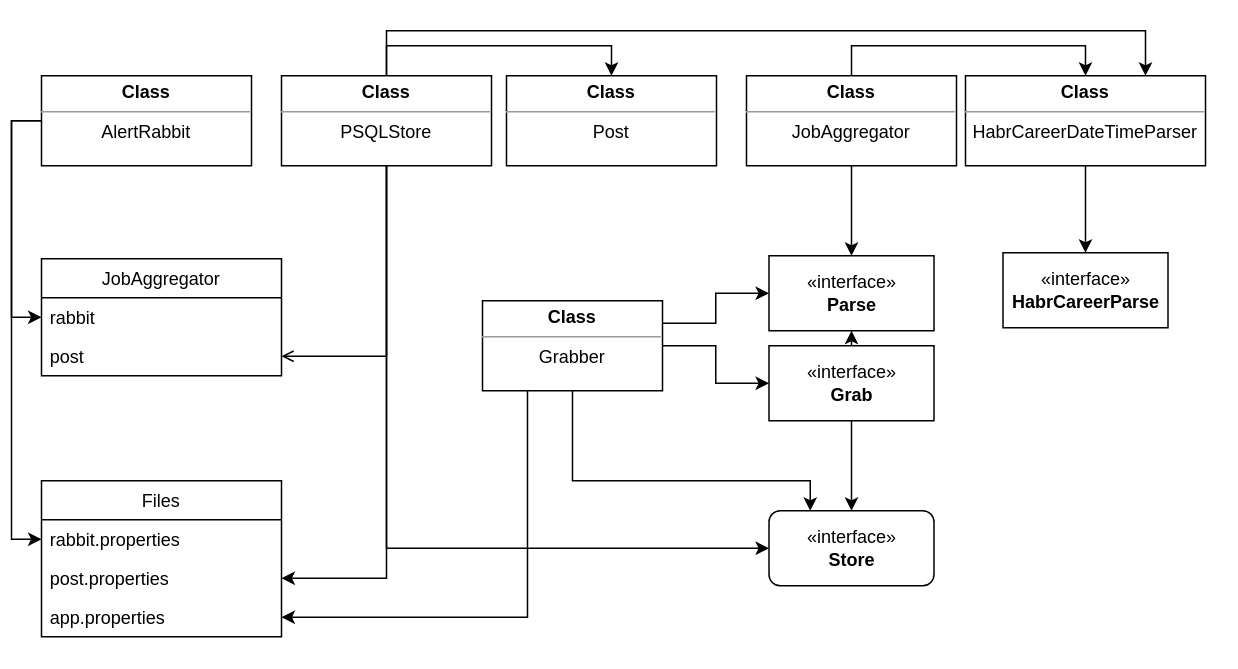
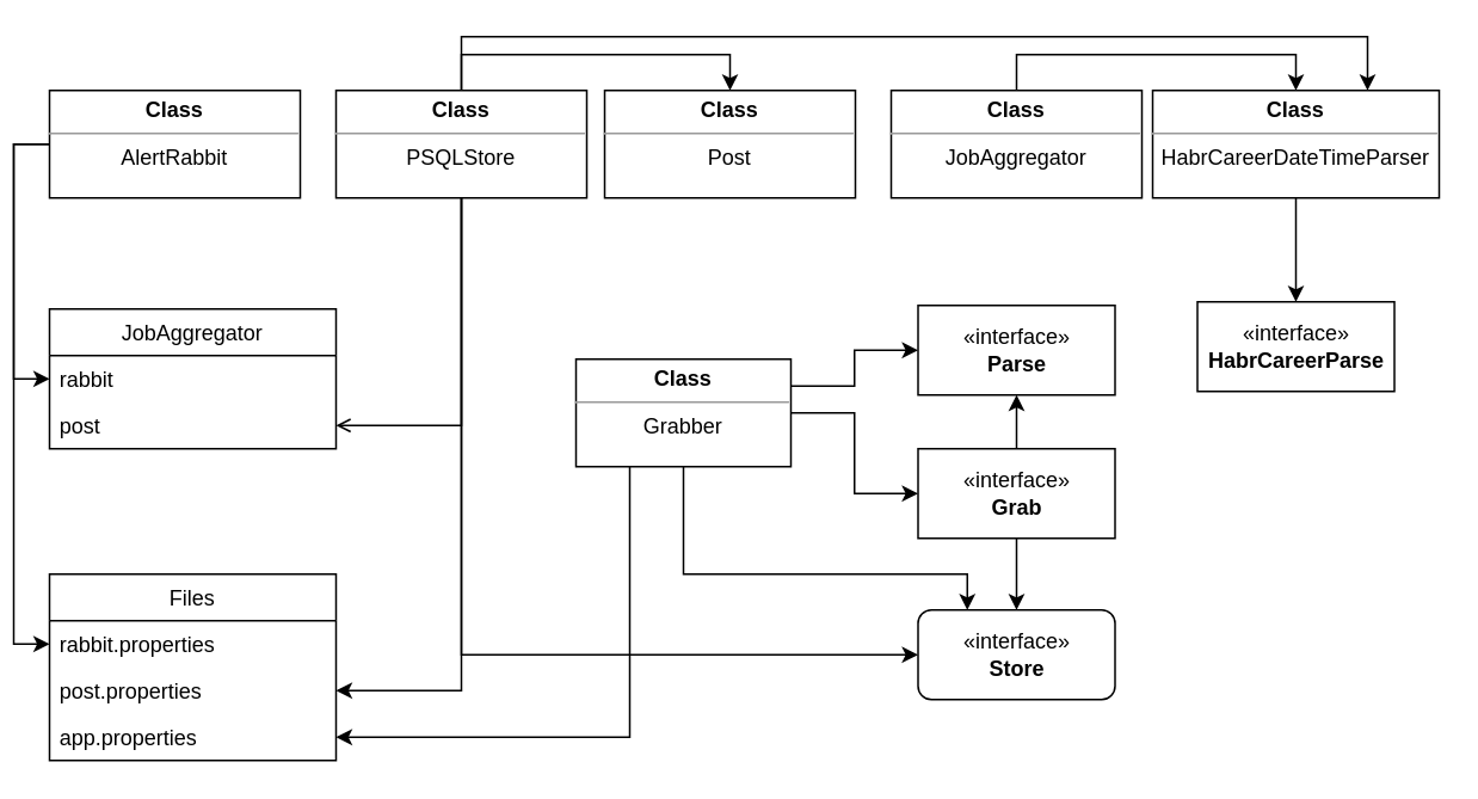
  <mxCell id="0" />
  <mxCell id="1" parent="0" />
  <mxCell id="2" style="edgeStyle=orthogonalEdgeStyle;rounded=0;orthogonalLoop=1;jettySize=auto;html=1;exitX=0;exitY=0.5;exitDx=0;exitDy=0;entryX=0;entryY=0.5;entryDx=0;entryDy=0;" edge="1" parent="1" source="4" target="6"><mxGeometry relative="1" as="geometry" /></mxCell>
  <mxCell id="3" style="edgeStyle=orthogonalEdgeStyle;rounded=0;orthogonalLoop=1;jettySize=auto;html=1;exitX=0;exitY=0.5;exitDx=0;exitDy=0;entryX=0;entryY=0.5;entryDx=0;entryDy=0;" edge="1" parent="1" source="4" target="27"><mxGeometry relative="1" as="geometry" /></mxCell>
  <mxCell id="4" value="&lt;p style=&quot;margin:0px;margin-top:4px;text-align:center;&quot;&gt;&lt;b&gt;Class&lt;/b&gt;&lt;/p&gt;&lt;hr size=&quot;1&quot;&gt;&lt;div style=&quot;text-align: center; height: 2px;&quot;&gt;AlertRabbit&lt;/div&gt;" style="verticalAlign=top;align=left;overflow=fill;fontSize=12;fontFamily=Helvetica;html=1;" parent="1" vertex="1"><mxGeometry x="20" y="50" width="140" height="60" as="geometry" /></mxCell>
  <mxCell id="5" value="JobAggregator" style="swimlane;fontStyle=0;childLayout=stackLayout;horizontal=1;startSize=26;fillColor=none;horizontalStack=0;resizeParent=1;resizeParentMax=0;resizeLast=0;collapsible=1;marginBottom=0;" parent="1" vertex="1"><mxGeometry x="20" y="172" width="160" height="78" as="geometry" /></mxCell>
  <mxCell id="6" value="rabbit" style="text;strokeColor=none;fillColor=none;align=left;verticalAlign=top;spacingLeft=4;spacingRight=4;overflow=hidden;rotatable=0;points=[[0,0.5],[1,0.5]];portConstraint=eastwest;" parent="5" vertex="1"><mxGeometry y="26" width="160" height="26" as="geometry" /></mxCell>
  <mxCell id="7" value="post" style="text;strokeColor=none;fillColor=none;align=left;verticalAlign=top;spacingLeft=4;spacingRight=4;overflow=hidden;rotatable=0;points=[[0,0.5],[1,0.5]];portConstraint=eastwest;" parent="5" vertex="1"><mxGeometry y="52" width="160" height="26" as="geometry" /></mxCell>
- <mxCell id="8" style="edgeStyle=orthogonalEdgeStyle;rounded=0;orthogonalLoop=1;jettySize=auto;html=1;exitX=0.5;exitY=1;exitDx=0;exitDy=0;entryX=0.5;entryY=0;entryDx=0;entryDy=0;" parent="1" source="10" target="15" edge="1"><mxGeometry relative="1" as="geometry" /></mxCell>
  <mxCell id="9" style="edgeStyle=orthogonalEdgeStyle;rounded=0;orthogonalLoop=1;jettySize=auto;html=1;exitX=0.5;exitY=0;exitDx=0;exitDy=0;entryX=0.5;entryY=0;entryDx=0;entryDy=0;" edge="1" parent="1" source="10" target="19"><mxGeometry relative="1" as="geometry"><mxPoint x="600" y="20" as="targetPoint" /></mxGeometry></mxCell>
  <mxCell id="10" value="&lt;p style=&quot;margin:0px;margin-top:4px;text-align:center;&quot;&gt;&lt;b&gt;Class&lt;/b&gt;&lt;/p&gt;&lt;hr size=&quot;1&quot;&gt;&lt;div style=&quot;text-align: center; height: 2px;&quot;&gt;JobAggregator&lt;/div&gt;" style="verticalAlign=top;align=left;overflow=fill;fontSize=12;fontFamily=Helvetica;html=1;" parent="1" vertex="1"><mxGeometry x="490" y="50" width="140" height="60" as="geometry" /></mxCell>
  <mxCell id="11" value="&lt;p style=&quot;margin:0px;margin-top:4px;text-align:center;&quot;&gt;&lt;b&gt;Class&lt;/b&gt;&lt;/p&gt;&lt;hr size=&quot;1&quot;&gt;&lt;div style=&quot;text-align: center; height: 2px;&quot;&gt;Post&lt;/div&gt;" style="verticalAlign=top;align=left;overflow=fill;fontSize=12;fontFamily=Helvetica;html=1;" parent="1" vertex="1"><mxGeometry x="330" y="50" width="140" height="60" as="geometry" /></mxCell>
  <mxCell id="12" style="edgeStyle=orthogonalEdgeStyle;rounded=0;orthogonalLoop=1;jettySize=auto;html=1;exitX=0.5;exitY=0;exitDx=0;exitDy=0;entryX=0.5;entryY=1;entryDx=0;entryDy=0;" parent="1" source="14" target="15" edge="1"><mxGeometry relative="1" as="geometry" /></mxCell>
  <mxCell id="13" style="edgeStyle=orthogonalEdgeStyle;rounded=0;orthogonalLoop=1;jettySize=auto;html=1;exitX=0.5;exitY=1;exitDx=0;exitDy=0;entryX=0.5;entryY=0;entryDx=0;entryDy=0;" parent="1" source="14" target="16" edge="1"><mxGeometry relative="1" as="geometry" /></mxCell>
- <mxCell id="14" value="«interface»&lt;br&gt;&lt;b&gt;Grab&lt;/b&gt;" style="html=1;" parent="1" vertex="1"><mxGeometry x="505" y="230" width="110" height="50" as="geometry" /></mxCell>
+ <mxCell id="14" value="«interface»&lt;br&gt;&lt;b&gt;Grab&lt;/b&gt;" style="html=1;" parent="1" vertex="1"><mxGeometry x="505" y="250" width="110" height="50" as="geometry" /></mxCell>
  <mxCell id="15" value="«interface»&lt;br&gt;&lt;b&gt;Parse&lt;/b&gt;" style="html=1;" parent="1" vertex="1"><mxGeometry x="505" y="170" width="110" height="50" as="geometry" /></mxCell>
  <mxCell id="16" value="«interface»&lt;br&gt;&lt;b&gt;Store&lt;/b&gt;" style="html=1;rounded=1;" parent="1" vertex="1"><mxGeometry x="505" y="340" width="110" height="50" as="geometry" /></mxCell>
  <mxCell id="17" value="«interface»&lt;br&gt;&lt;b&gt;HabrCareerParse&lt;/b&gt;" style="html=1;" parent="1" vertex="1"><mxGeometry x="661" y="168" width="110" height="50" as="geometry" /></mxCell>
  <mxCell id="18" style="edgeStyle=orthogonalEdgeStyle;rounded=0;orthogonalLoop=1;jettySize=auto;html=1;exitX=0.5;exitY=1;exitDx=0;exitDy=0;entryX=0.5;entryY=0;entryDx=0;entryDy=0;" parent="1" source="19" target="17" edge="1"><mxGeometry relative="1" as="geometry" /></mxCell>
  <mxCell id="19" value="&lt;p style=&quot;margin:0px;margin-top:4px;text-align:center;&quot;&gt;&lt;b&gt;Class&lt;/b&gt;&lt;/p&gt;&lt;hr size=&quot;1&quot;&gt;&lt;div style=&quot;text-align: center; height: 2px;&quot;&gt;HabrCareerDateTimeParser&lt;/div&gt;" style="verticalAlign=top;align=left;overflow=fill;fontSize=12;fontFamily=Helvetica;html=1;" parent="1" vertex="1"><mxGeometry x="636" y="50" width="160" height="60" as="geometry" /></mxCell>
  <mxCell id="20" style="edgeStyle=orthogonalEdgeStyle;rounded=0;orthogonalLoop=1;jettySize=auto;html=1;exitX=0.5;exitY=1;exitDx=0;exitDy=0;entryX=1;entryY=0.5;entryDx=0;entryDy=0;endArrow=open;" edge="1" parent="1" source="25" target="7"><mxGeometry relative="1" as="geometry" /></mxCell>
  <mxCell id="21" style="edgeStyle=orthogonalEdgeStyle;rounded=0;orthogonalLoop=1;jettySize=auto;html=1;exitX=0.5;exitY=0;exitDx=0;exitDy=0;entryX=0.5;entryY=0;entryDx=0;entryDy=0;" edge="1" parent="1" source="25" target="11"><mxGeometry relative="1" as="geometry" /></mxCell>
  <mxCell id="22" style="edgeStyle=orthogonalEdgeStyle;rounded=0;orthogonalLoop=1;jettySize=auto;html=1;exitX=0.5;exitY=1;exitDx=0;exitDy=0;entryX=1;entryY=0.5;entryDx=0;entryDy=0;" edge="1" parent="1" source="25" target="28"><mxGeometry relative="1" as="geometry" /></mxCell>
  <mxCell id="23" style="edgeStyle=orthogonalEdgeStyle;rounded=0;orthogonalLoop=1;jettySize=auto;html=1;exitX=0.5;exitY=1;exitDx=0;exitDy=0;entryX=0;entryY=0.5;entryDx=0;entryDy=0;" edge="1" parent="1" source="25" target="16"><mxGeometry relative="1" as="geometry" /></mxCell>
  <mxCell id="24" style="edgeStyle=orthogonalEdgeStyle;rounded=0;orthogonalLoop=1;jettySize=auto;html=1;exitX=0.5;exitY=0;exitDx=0;exitDy=0;entryX=0.75;entryY=0;entryDx=0;entryDy=0;" edge="1" parent="1" source="25" target="19"><mxGeometry relative="1" as="geometry"><Array as="points"><mxPoint x="250" y="20" /><mxPoint x="756" y="20" /></Array></mxGeometry></mxCell>
  <mxCell id="25" value="&lt;p style=&quot;margin:0px;margin-top:4px;text-align:center;&quot;&gt;&lt;b&gt;Class&lt;/b&gt;&lt;/p&gt;&lt;hr size=&quot;1&quot;&gt;&lt;div style=&quot;text-align: center; height: 2px;&quot;&gt;PSQLStore&lt;/div&gt;" style="verticalAlign=top;align=left;overflow=fill;fontSize=12;fontFamily=Helvetica;html=1;" vertex="1" parent="1"><mxGeometry x="180" y="50" width="140" height="60" as="geometry" /></mxCell>
  <mxCell id="26" value="Files" style="swimlane;fontStyle=0;childLayout=stackLayout;horizontal=1;startSize=26;fillColor=none;horizontalStack=0;resizeParent=1;resizeParentMax=0;resizeLast=0;collapsible=1;marginBottom=0;" vertex="1" parent="1"><mxGeometry x="20" y="320" width="160" height="104" as="geometry" /></mxCell>
  <mxCell id="27" value="rabbit.properties" style="text;strokeColor=none;fillColor=none;align=left;verticalAlign=top;spacingLeft=4;spacingRight=4;overflow=hidden;rotatable=0;points=[[0,0.5],[1,0.5]];portConstraint=eastwest;" vertex="1" parent="26"><mxGeometry y="26" width="160" height="26" as="geometry" /></mxCell>
  <mxCell id="28" value="post.properties" style="text;strokeColor=none;fillColor=none;align=left;verticalAlign=top;spacingLeft=4;spacingRight=4;overflow=hidden;rotatable=0;points=[[0,0.5],[1,0.5]];portConstraint=eastwest;" vertex="1" parent="26"><mxGeometry y="52" width="160" height="26" as="geometry" /></mxCell>
  <mxCell id="29" value="app.properties" style="text;strokeColor=none;fillColor=none;align=left;verticalAlign=top;spacingLeft=4;spacingRight=4;overflow=hidden;rotatable=0;points=[[0,0.5],[1,0.5]];portConstraint=eastwest;" vertex="1" parent="26"><mxGeometry y="78" width="160" height="26" as="geometry" /></mxCell>
  <mxCell id="30" style="edgeStyle=orthogonalEdgeStyle;rounded=0;orthogonalLoop=1;jettySize=auto;html=1;entryX=0;entryY=0.5;entryDx=0;entryDy=0;" edge="1" parent="1" source="34" target="14"><mxGeometry relative="1" as="geometry" /></mxCell>
  <mxCell id="31" style="edgeStyle=orthogonalEdgeStyle;rounded=0;orthogonalLoop=1;jettySize=auto;html=1;exitX=0.5;exitY=1;exitDx=0;exitDy=0;entryX=0.25;entryY=0;entryDx=0;entryDy=0;" edge="1" parent="1" source="34" target="16"><mxGeometry relative="1" as="geometry"><Array as="points"><mxPoint x="374" y="320" /><mxPoint x="533" y="320" /></Array></mxGeometry></mxCell>
  <mxCell id="32" style="edgeStyle=orthogonalEdgeStyle;rounded=0;orthogonalLoop=1;jettySize=auto;html=1;exitX=0.25;exitY=1;exitDx=0;exitDy=0;entryX=1;entryY=0.5;entryDx=0;entryDy=0;" edge="1" parent="1" source="34" target="29"><mxGeometry relative="1" as="geometry" /></mxCell>
  <mxCell id="33" style="edgeStyle=orthogonalEdgeStyle;rounded=0;orthogonalLoop=1;jettySize=auto;html=1;exitX=1;exitY=0.25;exitDx=0;exitDy=0;entryX=0;entryY=0.5;entryDx=0;entryDy=0;" edge="1" parent="1" source="34" target="15"><mxGeometry relative="1" as="geometry" /></mxCell>
  <mxCell id="34" value="&lt;p style=&quot;margin:0px;margin-top:4px;text-align:center;&quot;&gt;&lt;b&gt;Class&lt;/b&gt;&lt;/p&gt;&lt;hr size=&quot;1&quot;&gt;&lt;div style=&quot;text-align: center; height: 2px;&quot;&gt;Grabber&lt;/div&gt;" style="verticalAlign=top;align=left;overflow=fill;fontSize=12;fontFamily=Helvetica;html=1;" vertex="1" parent="1"><mxGeometry x="314" y="200" width="120" height="60" as="geometry" /></mxCell>
